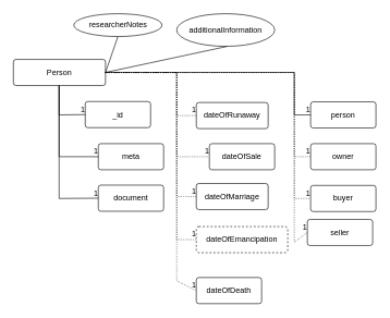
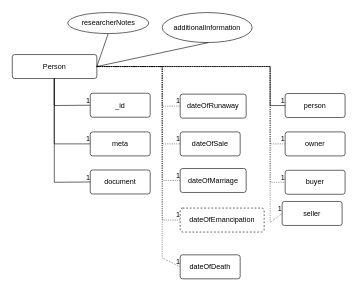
  <mxCell id="0" />
  <mxCell id="1" parent="0" />
  <mxCell id="2" value="Person" style="rounded=1;arcSize=10;whiteSpace=wrap;html=1;align=center;" parent="1" vertex="1"><mxGeometry x="20" y="90" width="141" height="40" as="geometry" /></mxCell>
  <mxCell id="3" value="person" style="rounded=1;arcSize=10;whiteSpace=wrap;html=1;align=center;" parent="1" vertex="1"><mxGeometry x="475" y="155" width="100" height="40" as="geometry" /></mxCell>
  <mxCell id="4" value="owner" style="rounded=1;arcSize=10;whiteSpace=wrap;html=1;align=center;" parent="1" vertex="1"><mxGeometry x="475" y="219" width="100" height="40" as="geometry" /></mxCell>
  <mxCell id="5" value="buyer" style="rounded=1;arcSize=10;whiteSpace=wrap;html=1;align=center;" parent="1" vertex="1"><mxGeometry x="475" y="283" width="100" height="40" as="geometry" /></mxCell>
  <mxCell id="6" value="seller" style="rounded=1;arcSize=10;whiteSpace=wrap;html=1;align=center;" parent="1" vertex="1"><mxGeometry x="470" y="335" width="100" height="40" as="geometry" /></mxCell>
  <mxCell id="7" value="dateOfRunaway" style="rounded=1;arcSize=10;whiteSpace=wrap;html=1;align=center;" parent="1" vertex="1"><mxGeometry x="300" y="156" width="110" height="40" as="geometry" /></mxCell>
- <mxCell id="8" value="dateOfSale" style="rounded=1;arcSize=10;whiteSpace=wrap;html=1;align=center;" parent="1" vertex="1"><mxGeometry x="320" y="219" width="100" height="40" as="geometry" /></mxCell>
+ <mxCell id="8" value="dateOfSale" style="rounded=1;arcSize=10;whiteSpace=wrap;html=1;align=center;" parent="1" vertex="1"><mxGeometry x="300" y="219" width="100" height="40" as="geometry" /></mxCell>
  <mxCell id="9" value="dateOfMarriage" style="rounded=1;arcSize=10;whiteSpace=wrap;html=1;align=center;" parent="1" vertex="1"><mxGeometry x="300" y="280" width="110" height="40" as="geometry" /></mxCell>
  <mxCell id="10" value="dateOfEmancipation" style="rounded=1;arcSize=10;whiteSpace=wrap;html=1;align=center;dashed=1;" parent="1" vertex="1"><mxGeometry x="300" y="346" width="140" height="40" as="geometry" /></mxCell>
  <mxCell id="11" value="dateOfDeath" style="rounded=1;arcSize=10;whiteSpace=wrap;html=1;align=center;" parent="1" vertex="1"><mxGeometry x="300" y="424" width="100" height="40" as="geometry" /></mxCell>
- <mxCell id="12" value="_id" style="rounded=1;arcSize=10;whiteSpace=wrap;html=1;align=center;" parent="1" vertex="1"><mxGeometry x="130" y="154.5" width="100" height="40" as="geometry" /></mxCell>
+ <mxCell id="12" value="_id" style="rounded=1;arcSize=10;whiteSpace=wrap;html=1;align=center;" parent="1" vertex="1"><mxGeometry x="150" y="154.5" width="100" height="40" as="geometry" /></mxCell>
  <mxCell id="13" value="meta" style="rounded=1;arcSize=10;whiteSpace=wrap;html=1;align=center;" parent="1" vertex="1"><mxGeometry x="150" y="219" width="100" height="40" as="geometry" /></mxCell>
  <mxCell id="14" value="document" style="rounded=1;arcSize=10;whiteSpace=wrap;html=1;align=center;" parent="1" vertex="1"><mxGeometry x="150" y="282.5" width="100" height="40" as="geometry" /></mxCell>
  <mxCell id="15" value="" style="endArrow=none;html=1;rounded=0;exitX=1;exitY=0.5;exitDx=0;exitDy=0;entryX=0;entryY=0.5;entryDx=0;entryDy=0;" parent="1" source="2" target="3" edge="1"><mxGeometry relative="1" as="geometry"><mxPoint x="120" y="470" as="sourcePoint" /><mxPoint x="280" y="470" as="targetPoint" /><Array as="points"><mxPoint x="450" y="110" /><mxPoint x="450" y="175" /></Array></mxGeometry></mxCell>
  <mxCell id="16" value="1" style="resizable=0;html=1;align=right;verticalAlign=bottom;" parent="15" connectable="0" vertex="1"><mxGeometry x="1" relative="1" as="geometry" /></mxCell>
  <mxCell id="17" value="" style="endArrow=none;html=1;rounded=0;dashed=1;dashPattern=1 2;exitX=1;exitY=0.5;exitDx=0;exitDy=0;entryX=0;entryY=0.5;entryDx=0;entryDy=0;" parent="1" source="2" target="4" edge="1"><mxGeometry relative="1" as="geometry"><mxPoint x="120" y="470" as="sourcePoint" /><mxPoint x="280" y="470" as="targetPoint" /><Array as="points"><mxPoint x="450" y="110" /><mxPoint x="450" y="239" /></Array></mxGeometry></mxCell>
  <mxCell id="18" value="1" style="resizable=0;html=1;align=right;verticalAlign=bottom;" parent="17" connectable="0" vertex="1"><mxGeometry x="1" relative="1" as="geometry" /></mxCell>
  <mxCell id="19" value="" style="endArrow=none;html=1;rounded=0;dashed=1;dashPattern=1 2;exitX=1;exitY=0.5;exitDx=0;exitDy=0;entryX=0;entryY=0.5;entryDx=0;entryDy=0;" parent="1" source="2" target="6" edge="1"><mxGeometry relative="1" as="geometry"><mxPoint x="920" y="420" as="sourcePoint" /><mxPoint x="1155" y="549" as="targetPoint" /><Array as="points"><mxPoint x="450" y="110" /><mxPoint x="450" y="370" /></Array></mxGeometry></mxCell>
  <mxCell id="20" value="1" style="resizable=0;html=1;align=right;verticalAlign=bottom;" parent="19" connectable="0" vertex="1"><mxGeometry x="1" relative="1" as="geometry" /></mxCell>
  <mxCell id="21" value="" style="endArrow=none;html=1;rounded=0;dashed=1;dashPattern=1 2;exitX=1;exitY=0.5;exitDx=0;exitDy=0;entryX=0;entryY=0.5;entryDx=0;entryDy=0;" parent="1" source="2" target="5" edge="1"><mxGeometry relative="1" as="geometry"><mxPoint x="850" y="230" as="sourcePoint" /><mxPoint x="1085" y="359" as="targetPoint" /><Array as="points"><mxPoint x="450" y="110" /><mxPoint x="450" y="303" /></Array></mxGeometry></mxCell>
  <mxCell id="22" value="1" style="resizable=0;html=1;align=right;verticalAlign=bottom;" parent="21" connectable="0" vertex="1"><mxGeometry x="1" relative="1" as="geometry" /></mxCell>
  <mxCell id="23" value="researcherNotes" style="ellipse;whiteSpace=wrap;html=1;align=center;" parent="1" vertex="1"><mxGeometry x="112.5" y="20" width="135" height="35" as="geometry" /></mxCell>
  <mxCell id="24" value="additionalInformation" style="ellipse;whiteSpace=wrap;html=1;align=center;" parent="1" vertex="1"><mxGeometry x="270" y="20" width="150" height="50" as="geometry" /></mxCell>
  <mxCell id="25" value="" style="endArrow=none;html=1;rounded=0;entryX=0.5;entryY=1;entryDx=0;entryDy=0;exitX=1;exitY=0.5;exitDx=0;exitDy=0;" parent="1" source="2" target="23" edge="1"><mxGeometry relative="1" as="geometry"><mxPoint x="40" y="470" as="sourcePoint" /><mxPoint x="200" y="470" as="targetPoint" /></mxGeometry></mxCell>
  <mxCell id="26" value="" style="endArrow=none;html=1;entryX=0.513;entryY=1.003;entryDx=0;entryDy=0;entryPerimeter=0;exitX=1;exitY=0.5;exitDx=0;exitDy=0;" parent="1" source="2" target="24" edge="1"><mxGeometry width="50" height="50" relative="1" as="geometry"><mxPoint x="197.5" y="107.5" as="sourcePoint" /><mxPoint x="247.5" y="57.5" as="targetPoint" /></mxGeometry></mxCell>
  <mxCell id="27" value="" style="endArrow=none;html=1;rounded=0;dashed=1;dashPattern=1 2;exitX=1;exitY=0.5;exitDx=0;exitDy=0;entryX=0;entryY=0.5;entryDx=0;entryDy=0;" parent="1" source="2" target="7" edge="1"><mxGeometry relative="1" as="geometry"><mxPoint x="171" y="120" as="sourcePoint" /><mxPoint x="280" y="200" as="targetPoint" /><Array as="points"><mxPoint x="270" y="110" /><mxPoint x="270" y="176" /></Array></mxGeometry></mxCell>
  <mxCell id="28" value="1" style="resizable=0;html=1;align=right;verticalAlign=bottom;" parent="27" connectable="0" vertex="1"><mxGeometry x="1" relative="1" as="geometry" /></mxCell>
  <mxCell id="29" value="" style="endArrow=none;html=1;rounded=0;dashed=1;dashPattern=1 2;exitX=1;exitY=0.5;exitDx=0;exitDy=0;entryX=0;entryY=0.5;entryDx=0;entryDy=0;" parent="1" source="2" target="8" edge="1"><mxGeometry relative="1" as="geometry"><mxPoint x="180" y="123" as="sourcePoint" /><mxPoint x="319" y="189" as="targetPoint" /><Array as="points"><mxPoint x="270" y="110" /><mxPoint x="270" y="239" /></Array></mxGeometry></mxCell>
  <mxCell id="30" value="1" style="resizable=0;html=1;align=right;verticalAlign=bottom;" parent="29" connectable="0" vertex="1"><mxGeometry x="1" relative="1" as="geometry" /></mxCell>
  <mxCell id="31" value="" style="endArrow=none;html=1;rounded=0;dashed=1;dashPattern=1 2;exitX=1;exitY=0.5;exitDx=0;exitDy=0;entryX=0;entryY=0.5;entryDx=0;entryDy=0;" parent="1" source="2" target="9" edge="1"><mxGeometry relative="1" as="geometry"><mxPoint x="181" y="130" as="sourcePoint" /><mxPoint x="320" y="196" as="targetPoint" /><Array as="points"><mxPoint x="270" y="110" /><mxPoint x="270" y="300" /></Array></mxGeometry></mxCell>
  <mxCell id="32" value="1" style="resizable=0;html=1;align=right;verticalAlign=bottom;" parent="31" connectable="0" vertex="1"><mxGeometry x="1" relative="1" as="geometry" /></mxCell>
  <mxCell id="33" value="" style="endArrow=none;html=1;rounded=0;dashed=1;dashPattern=1 2;entryX=0;entryY=0.5;entryDx=0;entryDy=0;exitX=1;exitY=0.5;exitDx=0;exitDy=0;" parent="1" source="2" target="10" edge="1"><mxGeometry relative="1" as="geometry"><mxPoint x="170" y="120" as="sourcePoint" /><mxPoint x="330" y="206" as="targetPoint" /><Array as="points"><mxPoint x="270" y="110" /><mxPoint x="270" y="366" /></Array></mxGeometry></mxCell>
  <mxCell id="34" value="1" style="resizable=0;html=1;align=right;verticalAlign=bottom;" parent="33" connectable="0" vertex="1"><mxGeometry x="1" relative="1" as="geometry" /></mxCell>
  <mxCell id="35" value="" style="endArrow=none;html=1;rounded=0;dashed=1;dashPattern=1 2;exitX=1;exitY=0.5;exitDx=0;exitDy=0;entryX=0;entryY=0.5;entryDx=0;entryDy=0;" parent="1" source="2" target="11" edge="1"><mxGeometry relative="1" as="geometry"><mxPoint x="201" y="150" as="sourcePoint" /><mxPoint x="340" y="216" as="targetPoint" /><Array as="points"><mxPoint x="270" y="110" /><mxPoint x="270" y="429" /></Array></mxGeometry></mxCell>
  <mxCell id="36" value="1" style="resizable=0;html=1;align=right;verticalAlign=bottom;" parent="35" connectable="0" vertex="1"><mxGeometry x="1" relative="1" as="geometry" /></mxCell>
  <mxCell id="37" value="" style="endArrow=none;html=1;rounded=0;entryX=0;entryY=0.5;entryDx=0;entryDy=0;" edge="1" parent="1" target="12"><mxGeometry relative="1" as="geometry"><mxPoint x="90" y="130" as="sourcePoint" /><mxPoint y="190" as="targetPoint" x="100" /><Array as="points"><mxPoint x="90" y="175" /></Array></mxGeometry></mxCell>
  <mxCell id="38" value="1" style="resizable=0;html=1;align=right;verticalAlign=bottom;" connectable="0" vertex="1" parent="37"><mxGeometry x="1" relative="1" as="geometry" /></mxCell>
  <mxCell id="39" value="" style="endArrow=none;html=1;rounded=0;entryX=0;entryY=0.5;entryDx=0;entryDy=0;" edge="1" parent="1" target="13"><mxGeometry relative="1" as="geometry"><mxPoint x="90" y="130" as="sourcePoint" /><mxPoint x="160" y="184.5" as="targetPoint" /><Array as="points"><mxPoint x="90" y="239" /></Array></mxGeometry></mxCell>
  <mxCell id="40" value="1" style="resizable=0;html=1;align=right;verticalAlign=bottom;" connectable="0" vertex="1" parent="39"><mxGeometry x="1" relative="1" as="geometry" /></mxCell>
  <mxCell id="41" value="" style="endArrow=none;html=1;rounded=0;entryX=0;entryY=0.5;entryDx=0;entryDy=0;" edge="1" parent="1" target="14"><mxGeometry relative="1" as="geometry"><mxPoint x="90" y="130" as="sourcePoint" /><mxPoint x="160" y="249" as="targetPoint" /><Array as="points"><mxPoint x="90" y="303" /></Array></mxGeometry></mxCell>
  <mxCell id="42" value="1" style="resizable=0;html=1;align=right;verticalAlign=bottom;" connectable="0" vertex="1" parent="41"><mxGeometry x="1" relative="1" as="geometry" /></mxCell>
